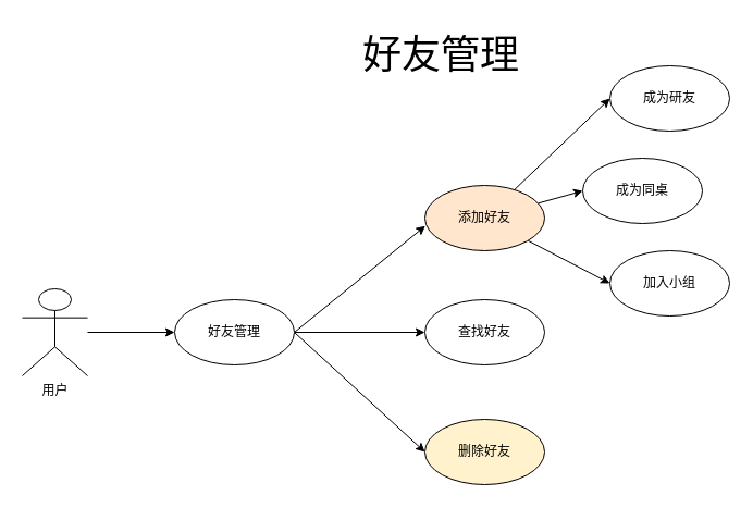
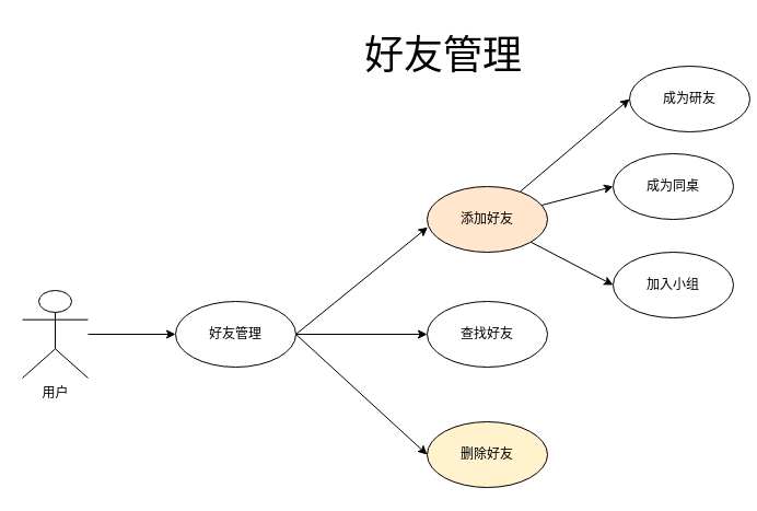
  <mxCell id="0" />
  <mxCell id="1" parent="0" />
  <mxCell id="2" value="用户" style="shape=umlActor;verticalLabelPosition=bottom;verticalAlign=top;html=1;" vertex="1" parent="1"><mxGeometry x="20" y="265" width="60" height="80" as="geometry" /></mxCell>
  <mxCell id="3" style="edgeStyle=none;rounded=0;orthogonalLoop=1;jettySize=auto;html=1;exitX=1;exitY=0.5;exitDx=0;exitDy=0;entryX=0.004;entryY=0.62;entryDx=0;entryDy=0;entryPerimeter=0;" edge="1" parent="1" source="6" target="11"><mxGeometry relative="1" as="geometry" /></mxCell>
  <mxCell id="4" style="edgeStyle=none;rounded=0;orthogonalLoop=1;jettySize=auto;html=1;entryX=0;entryY=0.5;entryDx=0;entryDy=0;" edge="1" parent="1" source="6" target="12"><mxGeometry relative="1" as="geometry" /></mxCell>
  <mxCell id="5" style="edgeStyle=none;rounded=0;orthogonalLoop=1;jettySize=auto;html=1;entryX=0;entryY=0.5;entryDx=0;entryDy=0;exitX=1;exitY=0.5;exitDx=0;exitDy=0;" edge="1" parent="1" source="6" target="13"><mxGeometry relative="1" as="geometry" /></mxCell>
  <mxCell id="6" value="好友管理" style="ellipse;whiteSpace=wrap;html=1;" vertex="1" parent="1"><mxGeometry x="160" y="275" width="110" height="60" as="geometry" /></mxCell>
  <mxCell id="7" style="edgeStyle=none;rounded=0;orthogonalLoop=1;jettySize=auto;html=1;entryX=0;entryY=0.5;entryDx=0;entryDy=0;" edge="1" parent="1" source="2" target="6"><mxGeometry x="-36" y="200" as="geometry" /></mxCell>
  <mxCell id="8" style="edgeStyle=none;rounded=0;orthogonalLoop=1;jettySize=auto;html=1;entryX=0;entryY=0.5;entryDx=0;entryDy=0;" edge="1" parent="1" source="11" target="15"><mxGeometry relative="1" as="geometry" /></mxCell>
  <mxCell id="9" style="edgeStyle=none;rounded=0;orthogonalLoop=1;jettySize=auto;html=1;entryX=0;entryY=0.5;entryDx=0;entryDy=0;" edge="1" parent="1" source="11" target="16"><mxGeometry relative="1" as="geometry" /></mxCell>
  <mxCell id="10" style="edgeStyle=none;rounded=0;orthogonalLoop=1;jettySize=auto;html=1;entryX=0;entryY=0.5;entryDx=0;entryDy=0;" edge="1" parent="1" source="11" target="17"><mxGeometry relative="1" as="geometry" /></mxCell>
  <mxCell id="11" value="添加好友" style="ellipse;whiteSpace=wrap;html=1;fillColor=#ffe6cc;" vertex="1" parent="1"><mxGeometry x="390" y="170" width="110" height="60" as="geometry" /></mxCell>
  <mxCell id="12" value="查找好友" style="ellipse;whiteSpace=wrap;html=1;" vertex="1" parent="1"><mxGeometry x="390" y="275" width="110" height="60" as="geometry" /></mxCell>
  <mxCell id="13" value="删除好友" style="ellipse;whiteSpace=wrap;html=1;fillColor=#fff2cc;" vertex="1" parent="1"><mxGeometry x="390" y="385" width="110" height="60" as="geometry" /></mxCell>
  <mxCell id="14" value="&lt;font style=&quot;font-size: 36px&quot;&gt;好友管理&lt;/font&gt;" style="text;html=1;strokeColor=none;fillColor=none;align=center;verticalAlign=middle;whiteSpace=wrap;rounded=0;" vertex="1" parent="1"><mxGeometry x="330" y="20" width="150" height="60" as="geometry" /></mxCell>
- <mxCell id="15" value="成为研友" style="ellipse;whiteSpace=wrap;html=1;" vertex="1" parent="1"><mxGeometry x="560" y="60" width="110" height="60" as="geometry" /></mxCell>
- <mxCell id="16" value="成为同桌" style="ellipse;whiteSpace=wrap;html=1;" vertex="1" parent="1"><mxGeometry x="535" y="145" width="110" height="60" as="geometry" /></mxCell>
+ <mxCell id="15" value="成为研友" style="ellipse;whiteSpace=wrap;html=1;" vertex="1" parent="1"><mxGeometry x="575" y="60" width="110" height="60" as="geometry" /></mxCell>
+ <mxCell id="16" value="成为同桌" style="ellipse;whiteSpace=wrap;html=1;" vertex="1" parent="1"><mxGeometry x="560" y="140" width="110" height="60" as="geometry" /></mxCell>
  <mxCell id="17" value="加入小组" style="ellipse;whiteSpace=wrap;html=1;" vertex="1" parent="1"><mxGeometry x="560" y="230" width="110" height="60" as="geometry" /></mxCell>
